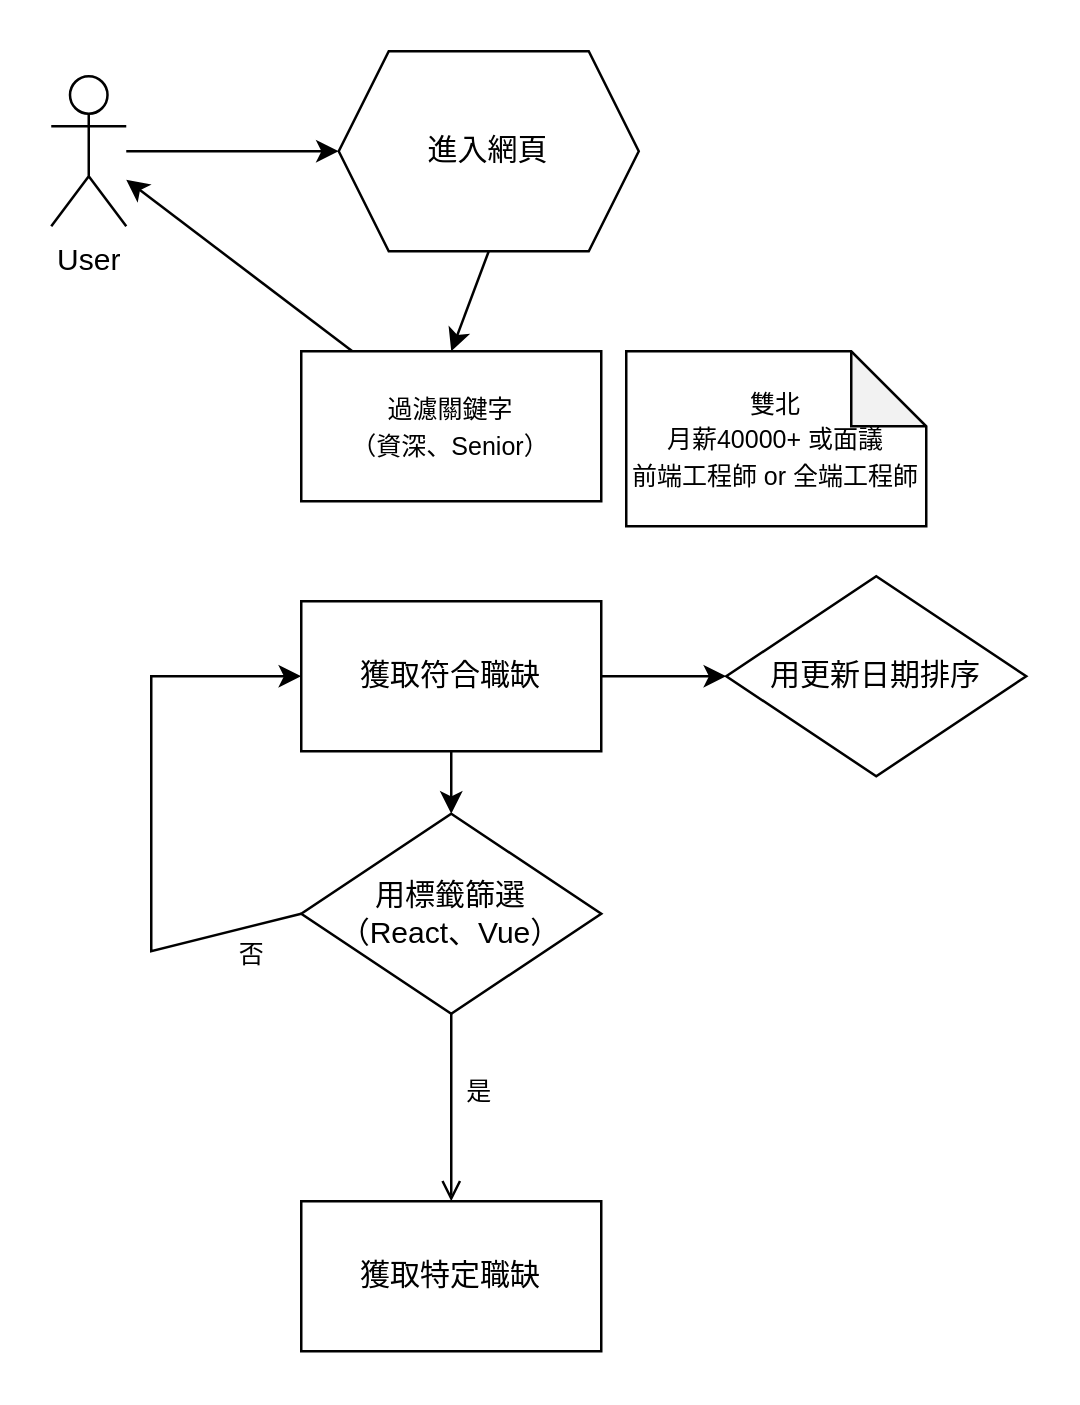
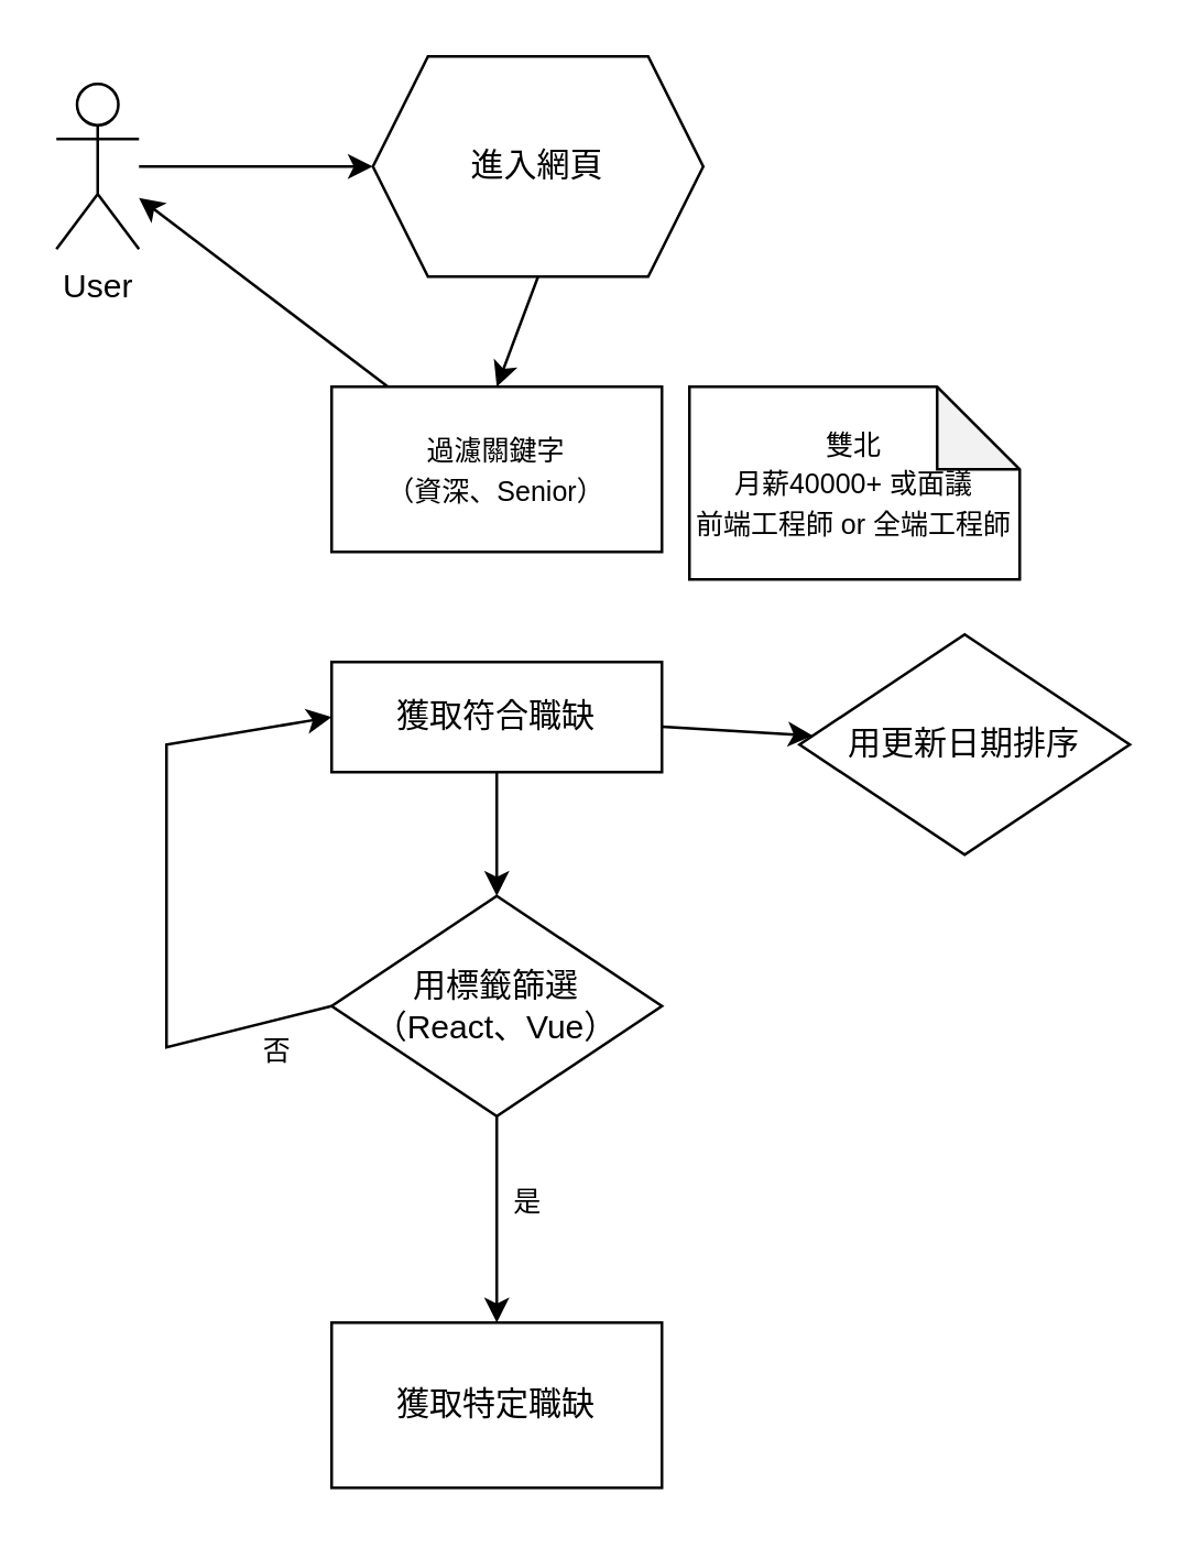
  <mxCell id="0" />
  <mxCell id="1" parent="0" />
  <mxCell id="2" value="User" style="shape=umlActor;verticalLabelPosition=bottom;verticalAlign=top;html=1;outlineConnect=0;" parent="1" vertex="1"><mxGeometry x="20" y="30" width="30" height="60" as="geometry" /></mxCell>
  <mxCell id="3" value="進入網頁" style="shape=hexagon;perimeter=hexagonPerimeter2;whiteSpace=wrap;html=1;fixedSize=1;" parent="1" vertex="1"><mxGeometry x="135" y="20" width="120" height="80" as="geometry" /></mxCell>
  <mxCell id="4" value="" style="endArrow=classic;html=1;entryX=0;entryY=0.5;entryDx=0;entryDy=0;" parent="1" source="2" target="3" edge="1"><mxGeometry width="50" height="50" relative="1" as="geometry"><mxPoint x="250" y="170" as="sourcePoint" /><mxPoint x="300" y="120" as="targetPoint" /></mxGeometry></mxCell>
  <mxCell id="5" value="" style="edgeStyle=none;html=1;fontSize=10;" parent="1" source="7" target="12" edge="1"><mxGeometry relative="1" as="geometry" /></mxCell>
  <mxCell id="6" value="" style="edgeStyle=none;html=1;" edge="1" parent="1" source="7" target="16"><mxGeometry relative="1" as="geometry" /></mxCell>
- <mxCell id="7" value="獲取符合職缺" style="rounded=0;whiteSpace=wrap;html=1;" parent="1" vertex="1"><mxGeometry x="120" y="240" width="120" height="60" as="geometry" /></mxCell>
+ <mxCell id="7" value="獲取符合職缺" style="rounded=0;whiteSpace=wrap;html=1;" parent="1" vertex="1"><mxGeometry x="120" y="240" width="120" height="40" as="geometry" /></mxCell>
  <mxCell id="8" value="" style="endArrow=classic;html=1;exitX=0.5;exitY=1;exitDx=0;exitDy=0;entryX=0.5;entryY=0;entryDx=0;entryDy=0;" parent="1" source="3" target="18" edge="1"><mxGeometry width="50" height="50" relative="1" as="geometry"><mxPoint x="200" y="240" as="sourcePoint" /><mxPoint x="250" y="190" as="targetPoint" /></mxGeometry></mxCell>
  <mxCell id="9" value="&lt;font style=&quot;font-size: 10px;&quot;&gt;雙北&lt;br&gt;月薪40000+ 或面議&lt;br&gt;前端工程師 or 全端工程師&lt;/font&gt;" style="shape=note;whiteSpace=wrap;html=1;backgroundOutline=1;darkOpacity=0.05;" parent="1" vertex="1"><mxGeometry x="250" y="140" width="120" height="70" as="geometry" /></mxCell>
- <mxCell id="10" value="" style="edgeStyle=none;html=1;fontSize=10;endArrow=open;" parent="1" source="12" target="13" edge="1"><mxGeometry relative="1" as="geometry" /></mxCell>
+ <mxCell id="10" value="" style="edgeStyle=none;html=1;fontSize=10;" parent="1" source="12" target="13" edge="1"><mxGeometry relative="1" as="geometry" /></mxCell>
  <mxCell id="11" value="是" style="edgeLabel;html=1;align=center;verticalAlign=middle;resizable=0;points=[];fontSize=10;" parent="10" vertex="1" connectable="0"><mxGeometry x="-0.211" y="1" relative="1" as="geometry"><mxPoint x="9" as="offset" /></mxGeometry></mxCell>
  <mxCell id="12" value="&lt;span style=&quot;font-size: 12px;&quot;&gt;用標籤篩選&lt;/span&gt;&lt;br style=&quot;font-size: 12px;&quot;&gt;&lt;span style=&quot;font-size: 12px;&quot;&gt;（React、Vue）&lt;/span&gt;" style="rhombus;whiteSpace=wrap;html=1;fontSize=10;" parent="1" vertex="1"><mxGeometry x="120" y="325" width="120" height="80" as="geometry" /></mxCell>
  <mxCell id="13" value="獲取特定職缺" style="rounded=0;whiteSpace=wrap;html=1;" parent="1" vertex="1"><mxGeometry x="120" y="480" width="120" height="60" as="geometry" /></mxCell>
  <mxCell id="14" value="" style="endArrow=classic;html=1;fontSize=10;exitX=0;exitY=0.5;exitDx=0;exitDy=0;entryX=0;entryY=0.5;entryDx=0;entryDy=0;strokeColor=default;rounded=0;" parent="1" source="12" target="7" edge="1"><mxGeometry width="50" height="50" relative="1" as="geometry"><mxPoint x="200" y="350" as="sourcePoint" /><mxPoint x="250" y="300" as="targetPoint" /><Array as="points"><mxPoint x="60" y="380" /><mxPoint x="60" y="270" /></Array></mxGeometry></mxCell>
  <mxCell id="15" value="否" style="edgeLabel;html=1;align=center;verticalAlign=middle;resizable=0;points=[];fontSize=10;" parent="14" vertex="1" connectable="0"><mxGeometry x="-0.821" y="-1" relative="1" as="geometry"><mxPoint y="11" as="offset" /></mxGeometry></mxCell>
  <mxCell id="16" value="&lt;span style=&quot;font-size: 12px;&quot;&gt;用更新日期排序&lt;/span&gt;" style="rhombus;whiteSpace=wrap;html=1;fontSize=10;" vertex="1" parent="1"><mxGeometry x="290" y="230" width="120" height="80" as="geometry" /></mxCell>
  <mxCell id="17" value="" style="edgeStyle=none;html=1;" edge="1" parent="1" source="18" target="2"><mxGeometry relative="1" as="geometry" /></mxCell>
  <mxCell id="18" value="&lt;span style=&quot;font-size: 10px;&quot;&gt;過濾關鍵字&lt;/span&gt;&lt;br style=&quot;font-size: 10px;&quot;&gt;&lt;span style=&quot;font-size: 10px;&quot;&gt;（資深、Senior）&lt;/span&gt;" style="rounded=0;whiteSpace=wrap;html=1;" vertex="1" parent="1"><mxGeometry x="120" y="140" width="120" height="60" as="geometry" /></mxCell>
